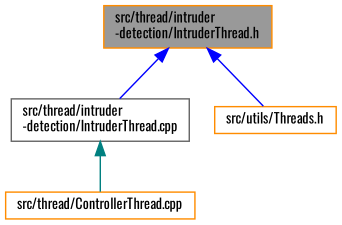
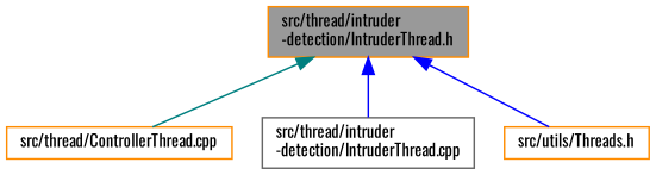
  digraph {
    fontname=Oswald
    node [color=darkorange fillcolor=white fontname=Oswald fontsize=10 shape=box style=filled]
    edge [color=blue dir=back fontname=Oswald fontsize=10 labelfontname=Helvetica labelfontsize=10 style=solid]
    n1 [fillcolor=grey60 fontcolor=black height=0.2 label="src/thread/intruder\l-detection/IntruderThread.h" width=0.4]
    n2 [height=0.2 label="src/thread/ControllerThread.cpp" width=0.4]
    n3 [color=gray40 height=0.2 label="src/thread/intruder\l-detection/IntruderThread.cpp" width=0.4]
    n4 [height=0.2 label="src/utils/Threads.h" width=0.4]
-   n3 -> n2 [color=teal]
+   n1 -> n2 [color=teal]
    n1 -> n3
    n1 -> n4
  }
